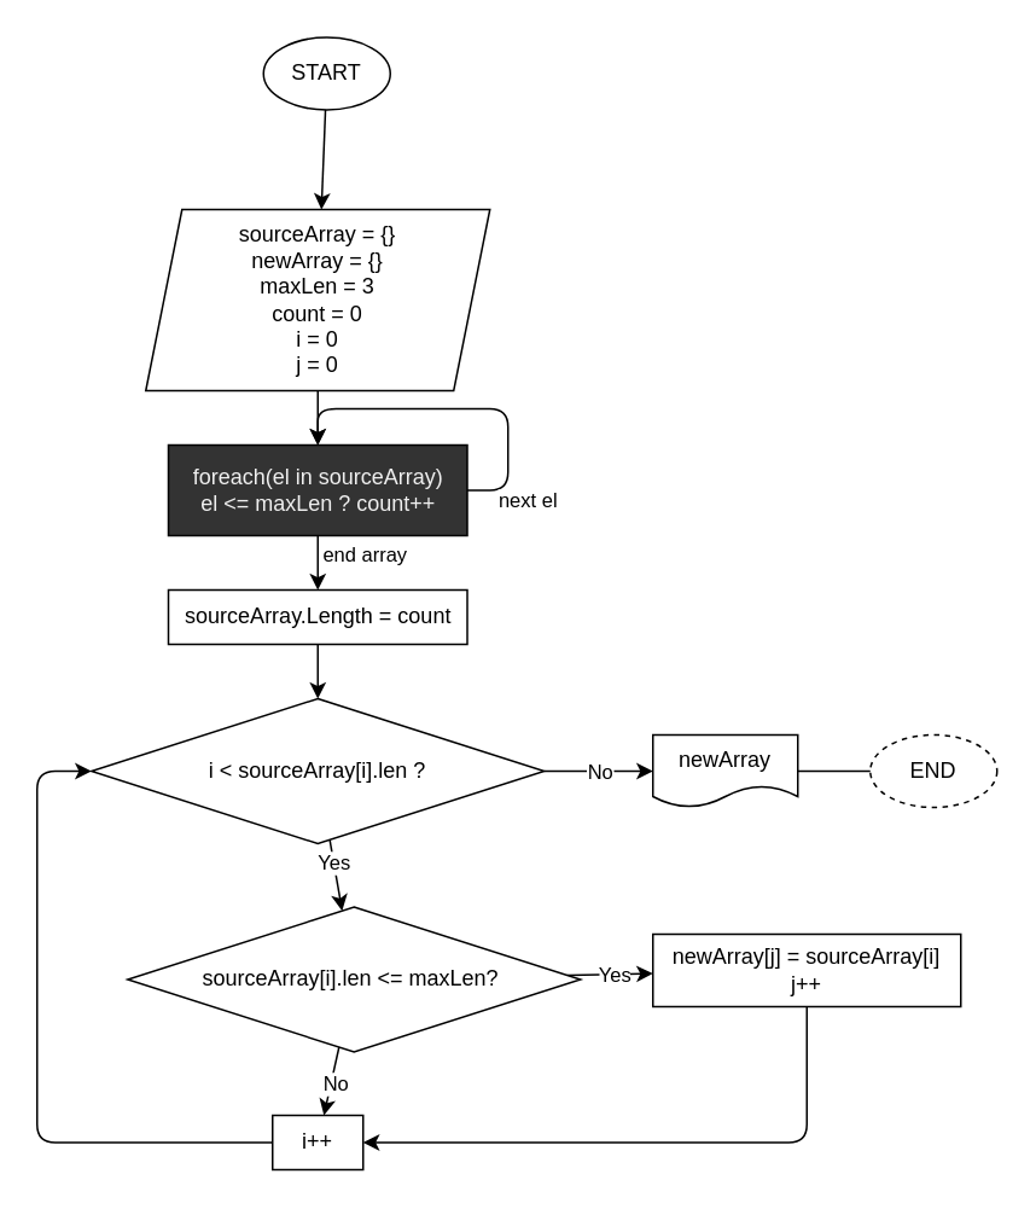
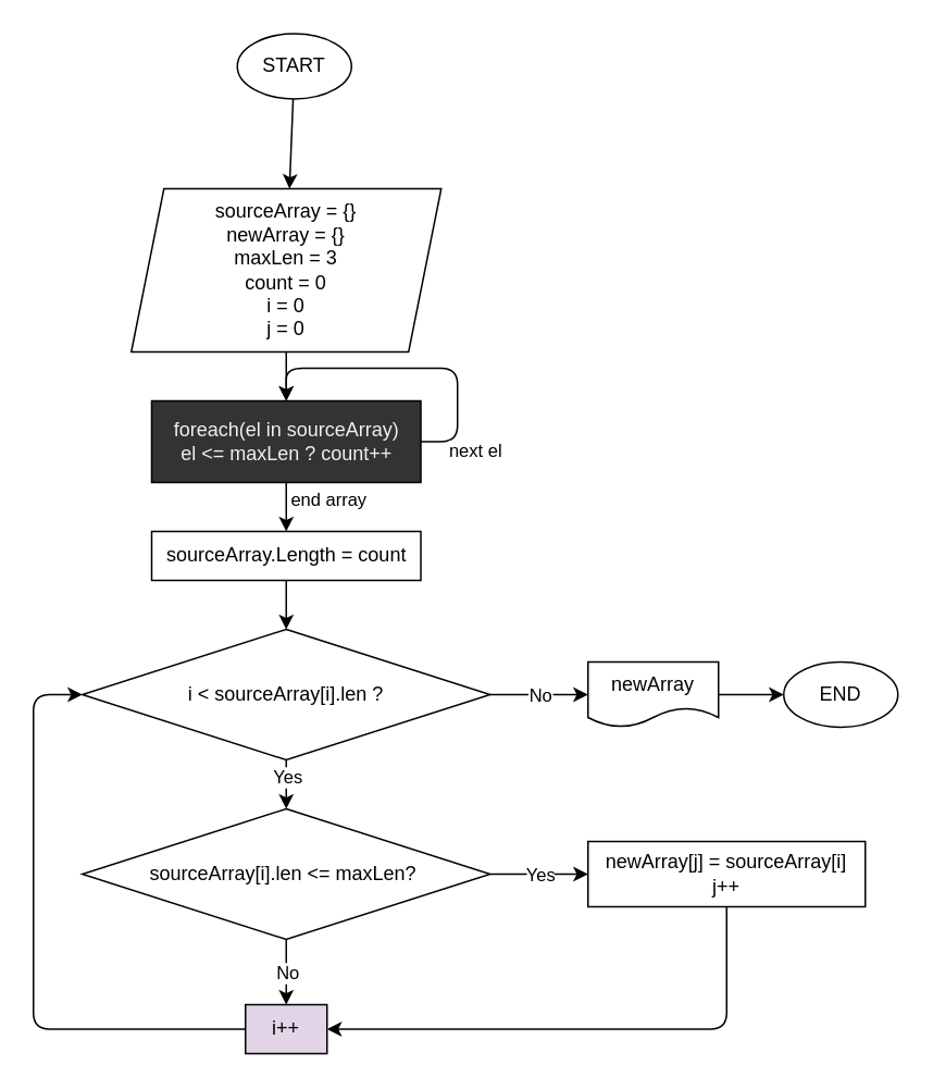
  <mxCell id="0" />
  <mxCell id="1" parent="0" />
  <mxCell id="2" value="" style="edgeStyle=none;html=1;" parent="1" source="3" target="6" edge="1"><mxGeometry relative="1" as="geometry" /></mxCell>
  <mxCell id="3" value="START" style="ellipse;whiteSpace=wrap;html=1;" parent="1" vertex="1"><mxGeometry x="145" y="20" width="70" height="40" as="geometry" /></mxCell>
- <mxCell id="4" value="END" style="ellipse;whiteSpace=wrap;html=1;dashed=1;" parent="1" vertex="1"><mxGeometry x="480" y="405" width="70" height="40" as="geometry" /></mxCell>
+ <mxCell id="4" value="END" style="ellipse;whiteSpace=wrap;html=1;" parent="1" vertex="1"><mxGeometry x="480" y="405" width="70" height="40" as="geometry" /></mxCell>
  <mxCell id="5" value="" style="edgeStyle=none;html=1;entryX=0.5;entryY=0;entryDx=0;entryDy=0;" parent="1" source="6" edge="1" target="27"><mxGeometry relative="1" as="geometry"><mxPoint x="175" y="255" as="targetPoint" /></mxGeometry></mxCell>
  <mxCell id="6" value="sourceArray = {}&lt;br&gt;newArray = {}&lt;br&gt;maxLen = 3&lt;br&gt;count = 0&lt;br&gt;i = 0&lt;br&gt;j = 0" style="shape=parallelogram;perimeter=parallelogramPerimeter;whiteSpace=wrap;html=1;fixedSize=1;" parent="1" vertex="1"><mxGeometry x="80" y="115" width="190" height="100" as="geometry" /></mxCell>
  <mxCell id="7" value="" style="edgeStyle=none;html=1;" parent="1" source="11" target="12" edge="1"><mxGeometry relative="1" as="geometry" /></mxCell>
  <mxCell id="8" value="No" style="edgeLabel;html=1;align=center;verticalAlign=middle;resizable=0;points=[];" parent="7" vertex="1" connectable="0"><mxGeometry x="-0.484" y="1" relative="1" as="geometry"><mxPoint x="-1" y="10" as="offset" /></mxGeometry></mxCell>
  <mxCell id="9" value="" style="edgeStyle=none;html=1;" parent="1" source="11" target="14" edge="1"><mxGeometry relative="1" as="geometry" /></mxCell>
  <mxCell id="10" value="Yes" style="edgeLabel;html=1;align=center;verticalAlign=middle;resizable=0;points=[];" parent="9" vertex="1" connectable="0"><mxGeometry x="-0.34" y="-2" relative="1" as="geometry"><mxPoint x="10" y="-2" as="offset" /></mxGeometry></mxCell>
- <mxCell id="11" value="sourceArray[i].len &amp;lt;= maxLen?&amp;nbsp;" style="rhombus;whiteSpace=wrap;html=1;" parent="1" vertex="1"><mxGeometry x="70" y="500" width="250" height="80" as="geometry" /></mxCell>
- <mxCell id="12" value="i++" style="whiteSpace=wrap;html=1;" parent="1" vertex="1"><mxGeometry x="150" y="615" width="50" height="30" as="geometry" /></mxCell>
+ <mxCell id="11" value="sourceArray[i].len &amp;lt;= maxLen?&amp;nbsp;" style="rhombus;whiteSpace=wrap;html=1;" parent="1" vertex="1"><mxGeometry x="50" y="495" width="250" height="80" as="geometry" /></mxCell>
+ <mxCell id="12" value="i++" style="whiteSpace=wrap;html=1;fillColor=#e1d5e7;" parent="1" vertex="1"><mxGeometry x="150" y="615" width="50" height="30" as="geometry" /></mxCell>
  <mxCell id="13" style="edgeStyle=none;html=1;exitX=0.5;exitY=1;exitDx=0;exitDy=0;entryX=1;entryY=0.5;entryDx=0;entryDy=0;" parent="1" source="14" target="12" edge="1"><mxGeometry relative="1" as="geometry"><Array as="points"><mxPoint x="445" y="630" /></Array></mxGeometry></mxCell>
  <mxCell id="14" value="newArray[j] = sourceArray[i]&lt;br&gt;j++" style="whiteSpace=wrap;html=1;" parent="1" vertex="1"><mxGeometry x="360" y="515" width="170" height="40" as="geometry" /></mxCell>
  <mxCell id="15" value="" style="edgeStyle=none;html=1;" parent="1" source="19" target="11" edge="1"><mxGeometry relative="1" as="geometry" /></mxCell>
  <mxCell id="16" value="Yes" style="edgeLabel;html=1;align=center;verticalAlign=middle;resizable=0;points=[];" parent="15" vertex="1" connectable="0"><mxGeometry x="-0.463" relative="1" as="geometry"><mxPoint y="2" as="offset" /></mxGeometry></mxCell>
  <mxCell id="17" value="" style="edgeStyle=none;html=1;" parent="1" source="19" target="22" edge="1"><mxGeometry relative="1" as="geometry" /></mxCell>
  <mxCell id="18" value="No" style="edgeLabel;html=1;align=center;verticalAlign=middle;resizable=0;points=[];" parent="17" vertex="1" connectable="0"><mxGeometry x="0.431" y="2" relative="1" as="geometry"><mxPoint x="-13" y="2" as="offset" /></mxGeometry></mxCell>
  <mxCell id="19" value="i &amp;lt; sourceArray[i].len ?" style="rhombus;whiteSpace=wrap;html=1;" parent="1" vertex="1"><mxGeometry x="50" y="385" width="250" height="80" as="geometry" /></mxCell>
  <mxCell id="20" style="edgeStyle=none;html=1;exitX=0;exitY=0.5;exitDx=0;exitDy=0;entryX=0;entryY=0.5;entryDx=0;entryDy=0;" parent="1" source="12" target="19" edge="1"><mxGeometry relative="1" as="geometry"><mxPoint x="150" y="630" as="sourcePoint" /><mxPoint x="50" y="425" as="targetPoint" /><Array as="points"><mxPoint x="20" y="630" /><mxPoint x="20" y="425" /></Array></mxGeometry></mxCell>
- <mxCell id="21" value="" style="edgeStyle=none;html=1;endArrow=none;" parent="1" source="22" target="4" edge="1"><mxGeometry relative="1" as="geometry" /></mxCell>
+ <mxCell id="21" value="" style="edgeStyle=none;html=1;" parent="1" source="22" target="4" edge="1"><mxGeometry relative="1" as="geometry" /></mxCell>
  <mxCell id="22" value="newArray" style="shape=document;whiteSpace=wrap;html=1;boundedLbl=1;" parent="1" vertex="1"><mxGeometry x="360" y="405" width="80" height="40" as="geometry" /></mxCell>
  <mxCell id="23" value="" style="edgeStyle=none;html=1;" edge="1" parent="1" source="27" target="29"><mxGeometry relative="1" as="geometry" /></mxCell>
  <mxCell id="24" value="end array" style="edgeLabel;html=1;align=center;verticalAlign=middle;resizable=0;points=[];" vertex="1" connectable="0" parent="23"><mxGeometry x="-0.785" relative="1" as="geometry"><mxPoint x="25" y="7" as="offset" /></mxGeometry></mxCell>
  <mxCell id="25" style="edgeStyle=none;html=1;exitX=1;exitY=0.5;exitDx=0;exitDy=0;" edge="1" parent="1" source="27"><mxGeometry relative="1" as="geometry"><mxPoint x="175" y="245" as="targetPoint" /><Array as="points"><mxPoint x="280" y="270" /><mxPoint x="280" y="225" /><mxPoint x="175" y="225" /></Array></mxGeometry></mxCell>
  <mxCell id="26" value="next el" style="edgeLabel;html=1;align=center;verticalAlign=middle;resizable=0;points=[];" vertex="1" connectable="0" parent="25"><mxGeometry x="-0.446" relative="1" as="geometry"><mxPoint x="10" y="36" as="offset" /></mxGeometry></mxCell>
  <mxCell id="27" value="&lt;span style=&quot;color: rgb(240 , 240 , 240) ; font-family: &amp;#34;helvetica&amp;#34; ; font-size: 12px ; font-style: normal ; font-weight: 400 ; letter-spacing: normal ; text-align: center ; text-indent: 0px ; text-transform: none ; word-spacing: 0px ; display: inline ; float: none&quot;&gt;foreach(el in sourceArray)&lt;/span&gt;&lt;br style=&quot;color: rgb(240 , 240 , 240) ; font-family: &amp;#34;helvetica&amp;#34; ; font-size: 12px ; font-style: normal ; font-weight: 400 ; letter-spacing: normal ; text-align: center ; text-indent: 0px ; text-transform: none ; word-spacing: 0px&quot;&gt;&lt;span style=&quot;color: rgb(240 , 240 , 240) ; font-family: &amp;#34;helvetica&amp;#34; ; font-size: 12px ; font-style: normal ; font-weight: 400 ; letter-spacing: normal ; text-align: center ; text-indent: 0px ; text-transform: none ; word-spacing: 0px ; display: inline ; float: none&quot;&gt;el &amp;lt;= maxLen ? count++&lt;/span&gt;" style="rounded=0;whiteSpace=wrap;html=1;fillColor=#333333;" parent="1" vertex="1"><mxGeometry x="92.5" y="245" width="165" height="50" as="geometry" /></mxCell>
  <mxCell id="28" value="" style="edgeStyle=none;html=1;" edge="1" parent="1" source="29" target="19"><mxGeometry relative="1" as="geometry" /></mxCell>
  <mxCell id="29" value="&lt;font face=&quot;helvetica&quot;&gt;sourceArray.Length = count&lt;/font&gt;" style="rounded=0;whiteSpace=wrap;html=1;fillColor=default;" vertex="1" parent="1"><mxGeometry x="92.5" y="325" width="165" height="30" as="geometry" /></mxCell>
